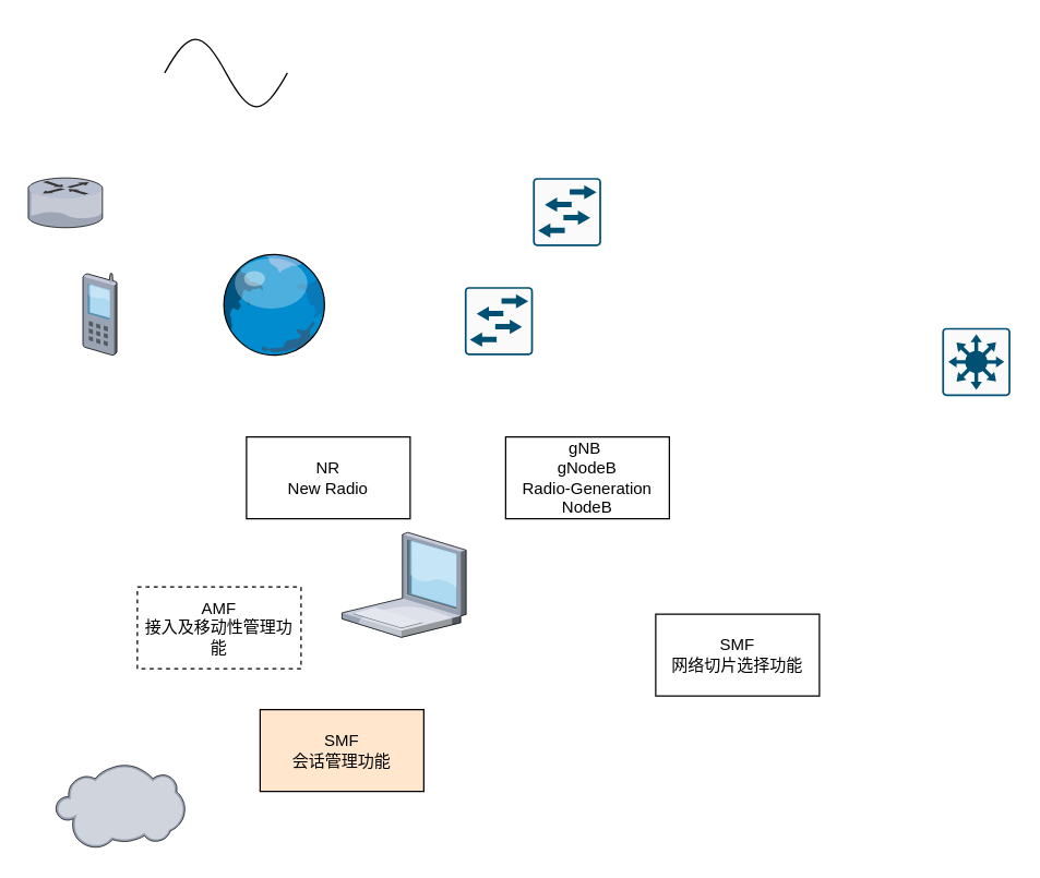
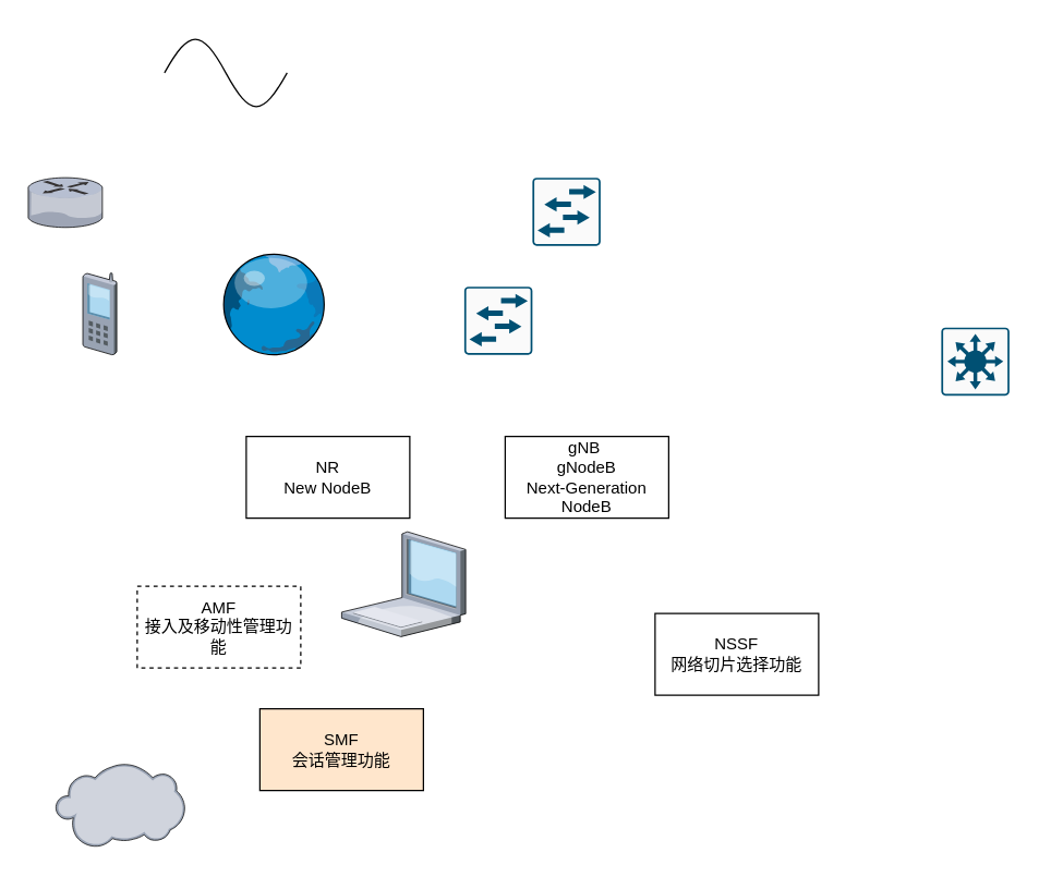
  <mxCell id="0" />
  <mxCell id="1" parent="0" />
- <mxCell id="2" value="NR&lt;br&gt;New Radio&lt;br&gt;" style="whiteSpace=wrap;html=1;" vertex="1" parent="1"><mxGeometry x="180" y="320" width="120" height="60" as="geometry" /></mxCell>
- <mxCell id="3" value="gNB&amp;nbsp;&lt;br&gt;gNodeB&lt;br&gt;Radio-Generation NodeB" style="rounded=0;whiteSpace=wrap;html=1;" vertex="1" parent="1"><mxGeometry x="370" y="320" width="120" height="60" as="geometry" /></mxCell>
+ <mxCell id="2" value="NR&lt;br&gt;New NodeB&lt;br&gt;" style="whiteSpace=wrap;html=1;" vertex="1" parent="1"><mxGeometry x="180" y="320" width="120" height="60" as="geometry" /></mxCell>
+ <mxCell id="3" value="gNB&amp;nbsp;&lt;br&gt;gNodeB&lt;br&gt;Next-Generation NodeB" style="rounded=0;whiteSpace=wrap;html=1;" vertex="1" parent="1"><mxGeometry x="370" y="320" width="120" height="60" as="geometry" /></mxCell>
  <mxCell id="4" value="AMF&lt;br&gt;接入及移动性管理功能" style="whiteSpace=wrap;html=1;dashed=1;" vertex="1" parent="1"><mxGeometry x="100" y="430" width="120" height="60" as="geometry" /></mxCell>
  <mxCell id="5" value="SMF&lt;br&gt;会话管理功能" style="whiteSpace=wrap;html=1;fillColor=#ffe6cc;" vertex="1" parent="1"><mxGeometry x="190" y="520" width="120" height="60" as="geometry" /></mxCell>
- <mxCell id="6" value="SMF&lt;br&gt;网络切片选择功能" style="whiteSpace=wrap;html=1;" vertex="1" parent="1"><mxGeometry x="480" y="450" width="120" height="60" as="geometry" /></mxCell>
+ <mxCell id="6" value="NSSF&lt;br&gt;网络切片选择功能" style="whiteSpace=wrap;html=1;" vertex="1" parent="1"><mxGeometry x="480" y="450" width="120" height="60" as="geometry" /></mxCell>
  <mxCell id="7" value="" style="verticalLabelPosition=bottom;sketch=0;aspect=fixed;html=1;verticalAlign=top;strokeColor=none;align=center;outlineConnect=0;shape=mxgraph.citrix.cell_phone;" vertex="1" parent="1"><mxGeometry x="60" y="200" width="25" height="60" as="geometry" /></mxCell>
  <mxCell id="8" value="" style="verticalLabelPosition=bottom;sketch=0;aspect=fixed;html=1;verticalAlign=top;strokeColor=none;align=center;outlineConnect=0;shape=mxgraph.citrix.laptop_1;" vertex="1" parent="1"><mxGeometry x="250" y="390" width="91" height="77" as="geometry" /></mxCell>
  <mxCell id="9" value="" style="verticalLabelPosition=bottom;sketch=0;aspect=fixed;html=1;verticalAlign=top;strokeColor=none;align=center;outlineConnect=0;shape=mxgraph.citrix.globe;" vertex="1" parent="1"><mxGeometry x="160" y="185" width="78.5" height="75" as="geometry" /></mxCell>
  <mxCell id="10" value="" style="verticalLabelPosition=bottom;sketch=0;aspect=fixed;html=1;verticalAlign=top;strokeColor=none;align=center;outlineConnect=0;shape=mxgraph.citrix.router;" vertex="1" parent="1"><mxGeometry x="20" y="130" width="55" height="36.5" as="geometry" /></mxCell>
  <mxCell id="11" value="" style="sketch=0;points=[[0.015,0.015,0],[0.985,0.015,0],[0.985,0.985,0],[0.015,0.985,0],[0.25,0,0],[0.5,0,0],[0.75,0,0],[1,0.25,0],[1,0.5,0],[1,0.75,0],[0.75,1,0],[0.5,1,0],[0.25,1,0],[0,0.75,0],[0,0.5,0],[0,0.25,0]];verticalLabelPosition=bottom;html=1;verticalAlign=top;aspect=fixed;align=center;pointerEvents=1;shape=mxgraph.cisco19.rect;prIcon=l2_switch;fillColor=#FAFAFA;strokeColor=#005073;" vertex="1" parent="1"><mxGeometry x="340" y="210" width="50" height="50" as="geometry" /></mxCell>
  <mxCell id="12" value="" style="sketch=0;points=[[0.015,0.015,0],[0.985,0.015,0],[0.985,0.985,0],[0.015,0.985,0],[0.25,0,0],[0.5,0,0],[0.75,0,0],[1,0.25,0],[1,0.5,0],[1,0.75,0],[0.75,1,0],[0.5,1,0],[0.25,1,0],[0,0.75,0],[0,0.5,0],[0,0.25,0]];verticalLabelPosition=bottom;html=1;verticalAlign=top;aspect=fixed;align=center;pointerEvents=1;shape=mxgraph.cisco19.rect;prIcon=l2_switch;fillColor=#FAFAFA;strokeColor=#005073;" vertex="1" parent="1"><mxGeometry x="390" y="130" width="50" height="50" as="geometry" /></mxCell>
  <mxCell id="13" value="" style="sketch=0;points=[[0.015,0.015,0],[0.985,0.015,0],[0.985,0.985,0],[0.015,0.985,0],[0.25,0,0],[0.5,0,0],[0.75,0,0],[1,0.25,0],[1,0.5,0],[1,0.75,0],[0.75,1,0],[0.5,1,0],[0.25,1,0],[0,0.75,0],[0,0.5,0],[0,0.25,0]];verticalLabelPosition=bottom;html=1;verticalAlign=top;aspect=fixed;align=center;pointerEvents=1;shape=mxgraph.cisco19.rect;prIcon=l3_switch;fillColor=#FAFAFA;strokeColor=#005073;" vertex="1" parent="1"><mxGeometry x="690" y="240" width="50" height="50" as="geometry" /></mxCell>
  <mxCell id="14" value="" style="verticalLabelPosition=bottom;sketch=0;aspect=fixed;html=1;verticalAlign=top;strokeColor=none;align=center;outlineConnect=0;shape=mxgraph.citrix.cloud;" vertex="1" parent="1"><mxGeometry x="40" y="560" width="95" height="62" as="geometry" /></mxCell>
  <mxCell id="15" value="" style="pointerEvents=1;verticalLabelPosition=bottom;shadow=0;dashed=0;align=center;html=1;verticalAlign=top;shape=mxgraph.electrical.waveforms.sine_wave;" vertex="1" parent="1"><mxGeometry x="120" y="20" width="90" height="66.18" as="geometry" /></mxCell>
